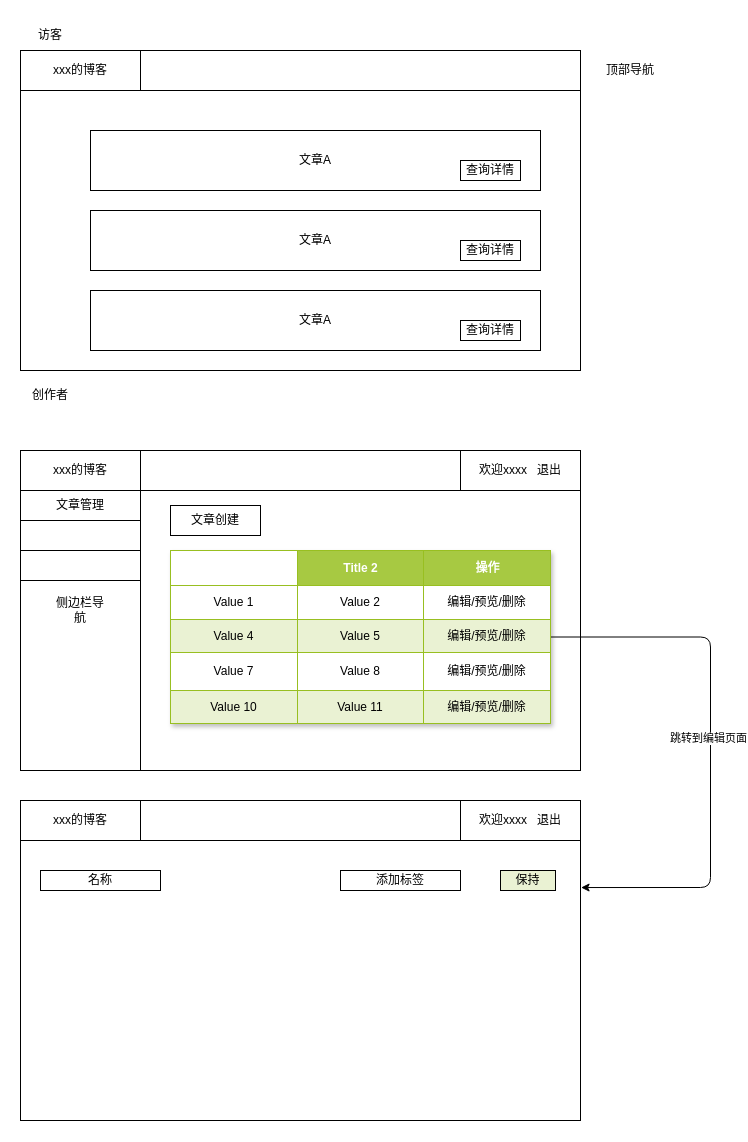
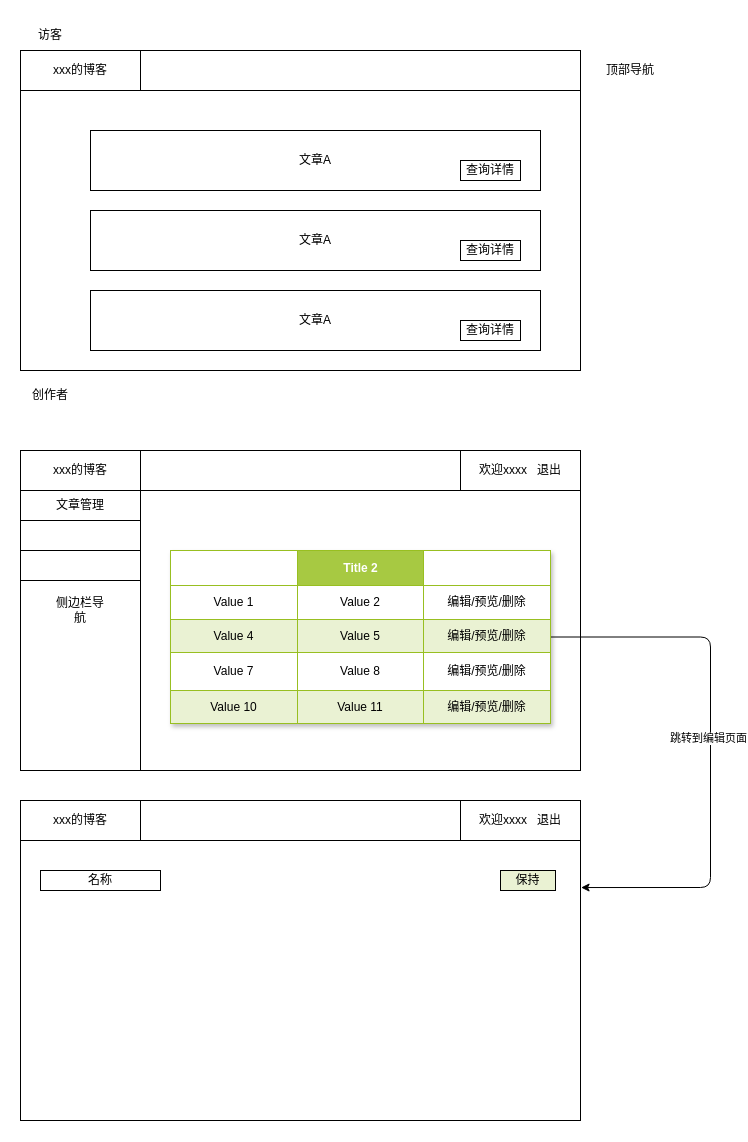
  <mxCell id="0" />
  <mxCell id="1" parent="0" />
  <mxCell id="2" value="" style="rounded=0;whiteSpace=wrap;html=1;" vertex="1" parent="1"><mxGeometry x="20" y="50" width="560" height="320" as="geometry" /></mxCell>
  <mxCell id="3" value="访客" style="text;html=1;strokeColor=none;fillColor=none;align=center;verticalAlign=middle;whiteSpace=wrap;rounded=0;" vertex="1" parent="1"><mxGeometry x="20" y="20" width="60" height="30" as="geometry" /></mxCell>
  <mxCell id="4" value="&#10;&lt;span style=&quot;color: rgb(0, 0, 0); font-family: Helvetica; font-size: 12px; font-style: normal; font-variant-ligatures: normal; font-variant-caps: normal; font-weight: 400; letter-spacing: normal; orphans: 2; text-align: center; text-indent: 0px; text-transform: none; widows: 2; word-spacing: 0px; -webkit-text-stroke-width: 0px; background-color: rgb(251, 251, 251); text-decoration-thickness: initial; text-decoration-style: initial; text-decoration-color: initial; float: none; display: inline !important;&quot;&gt;编辑/预览/删除&lt;/span&gt;&#10;&#10;" style="rounded=0;whiteSpace=wrap;html=1;" vertex="1" parent="1"><mxGeometry x="20" y="450" width="560" height="320" as="geometry" /></mxCell>
  <mxCell id="5" value="创作者" style="text;html=1;strokeColor=none;fillColor=none;align=center;verticalAlign=middle;whiteSpace=wrap;rounded=0;" vertex="1" parent="1"><mxGeometry x="20" y="380" width="60" height="30" as="geometry" /></mxCell>
  <mxCell id="6" value="" style="rounded=0;whiteSpace=wrap;html=1;" vertex="1" parent="1"><mxGeometry x="20" y="50" width="560" height="40" as="geometry" /></mxCell>
  <mxCell id="7" value="xxx的博客" style="rounded=0;whiteSpace=wrap;html=1;" vertex="1" parent="1"><mxGeometry x="20" y="50" width="120" height="40" as="geometry" /></mxCell>
  <mxCell id="8" value="顶部导航" style="text;html=1;strokeColor=none;fillColor=none;align=center;verticalAlign=middle;whiteSpace=wrap;rounded=0;" vertex="1" parent="1"><mxGeometry x="600" y="55" width="60" height="30" as="geometry" /></mxCell>
  <mxCell id="9" value="文章A" style="rounded=0;whiteSpace=wrap;html=1;" vertex="1" parent="1"><mxGeometry x="90" y="130" width="450" height="60" as="geometry" /></mxCell>
  <mxCell id="10" value="文章A" style="rounded=0;whiteSpace=wrap;html=1;" vertex="1" parent="1"><mxGeometry x="90" y="210" width="450" height="60" as="geometry" /></mxCell>
  <mxCell id="11" value="文章A" style="rounded=0;whiteSpace=wrap;html=1;" vertex="1" parent="1"><mxGeometry x="90" y="290" width="450" height="60" as="geometry" /></mxCell>
  <mxCell id="12" value="查询详情" style="rounded=0;whiteSpace=wrap;html=1;" vertex="1" parent="1"><mxGeometry x="460" y="160" width="60" height="20" as="geometry" /></mxCell>
  <mxCell id="13" value="查询详情" style="rounded=0;whiteSpace=wrap;html=1;" vertex="1" parent="1"><mxGeometry x="460" y="240" width="60" height="20" as="geometry" /></mxCell>
  <mxCell id="14" value="查询详情" style="rounded=0;whiteSpace=wrap;html=1;" vertex="1" parent="1"><mxGeometry x="460" y="320" width="60" height="20" as="geometry" /></mxCell>
  <mxCell id="15" value="" style="rounded=0;whiteSpace=wrap;html=1;" vertex="1" parent="1"><mxGeometry x="20" y="450" width="560" height="40" as="geometry" /></mxCell>
  <mxCell id="16" value="xxx的博客" style="rounded=0;whiteSpace=wrap;html=1;" vertex="1" parent="1"><mxGeometry x="20" y="450" width="120" height="40" as="geometry" /></mxCell>
  <mxCell id="17" value="欢迎xxxx&amp;nbsp; &amp;nbsp;退出" style="rounded=0;whiteSpace=wrap;html=1;" vertex="1" parent="1"><mxGeometry x="460" y="450" width="120" height="40" as="geometry" /></mxCell>
  <mxCell id="18" value="" style="rounded=0;whiteSpace=wrap;html=1;" vertex="1" parent="1"><mxGeometry x="20" y="490" width="120" height="280" as="geometry" /></mxCell>
  <mxCell id="19" value="侧边栏导航" style="text;html=1;strokeColor=none;fillColor=none;align=center;verticalAlign=middle;whiteSpace=wrap;rounded=0;" vertex="1" parent="1"><mxGeometry x="50" y="595" width="60" height="30" as="geometry" /></mxCell>
  <mxCell id="20" value="文章管理" style="rounded=0;whiteSpace=wrap;html=1;" vertex="1" parent="1"><mxGeometry x="20" y="490" width="120" height="30" as="geometry" /></mxCell>
  <mxCell id="21" value="" style="rounded=0;whiteSpace=wrap;html=1;" vertex="1" parent="1"><mxGeometry x="20" y="520" width="120" height="30" as="geometry" /></mxCell>
  <mxCell id="22" value="" style="rounded=0;whiteSpace=wrap;html=1;" vertex="1" parent="1"><mxGeometry x="20" y="550" width="120" height="30" as="geometry" /></mxCell>
- <mxCell id="23" value="文章创建" style="rounded=0;whiteSpace=wrap;html=1;" vertex="1" parent="1"><mxGeometry x="170" y="505" width="90" height="30" as="geometry" /></mxCell>
  <mxCell id="24" style="edgeStyle=orthogonalEdgeStyle;html=1;exitX=1;exitY=0.5;exitDx=0;exitDy=0;entryX=1.001;entryY=0.272;entryDx=0;entryDy=0;entryPerimeter=0;" edge="1" parent="1" source="26" target="47"><mxGeometry relative="1" as="geometry"><Array as="points"><mxPoint x="710" y="637" /><mxPoint x="710" y="887" /></Array></mxGeometry></mxCell>
  <mxCell id="25" value="跳转到编辑页面" style="edgeLabel;html=1;align=center;verticalAlign=middle;resizable=0;points=[];" vertex="1" connectable="0" parent="24"><mxGeometry x="-0.033" y="-3" relative="1" as="geometry"><mxPoint as="offset" /></mxGeometry></mxCell>
  <mxCell id="26" value="Assets" style="childLayout=tableLayout;recursiveResize=0;strokeColor=#98bf21;fillColor=#A7C942;shadow=1;" vertex="1" parent="1"><mxGeometry x="170" y="550" width="380" height="173" as="geometry" /></mxCell>
  <mxCell id="27" style="shape=tableRow;horizontal=0;startSize=0;swimlaneHead=0;swimlaneBody=0;top=0;left=0;bottom=0;right=0;dropTarget=0;collapsible=0;recursiveResize=0;expand=0;fontStyle=0;strokeColor=inherit;fillColor=#ffffff;" vertex="1" parent="26"><mxGeometry width="380" height="35" as="geometry" /></mxCell>
  <mxCell id="28" value="Title 1" style="connectable=0;recursiveResize=0;strokeColor=inherit;fillColor=#ffffff;align=center;fontStyle=1;fontColor=#FFFFFF;html=1;" vertex="1" parent="27"><mxGeometry width="127" height="35" as="geometry"><mxRectangle width="127" height="35" as="alternateBounds" /></mxGeometry></mxCell>
  <mxCell id="29" value="Title 2" style="connectable=0;recursiveResize=0;strokeColor=inherit;fillColor=#A7C942;align=center;fontStyle=1;fontColor=#FFFFFF;html=1;" vertex="1" parent="27"><mxGeometry x="127" width="126" height="35" as="geometry"><mxRectangle width="126" height="35" as="alternateBounds" /></mxGeometry></mxCell>
- <mxCell id="30" value="操作" style="connectable=0;recursiveResize=0;strokeColor=inherit;fillColor=#A7C942;align=center;fontStyle=1;fontColor=#FFFFFF;html=1;" vertex="1" parent="27"><mxGeometry x="253" width="127" height="35" as="geometry"><mxRectangle width="127" height="35" as="alternateBounds" /></mxGeometry></mxCell>
+ <mxCell id="30" value="操作" style="connectable=0;recursiveResize=0;strokeColor=inherit;fillColor=#ffffff;align=center;fontStyle=1;fontColor=#FFFFFF;html=1;" vertex="1" parent="27"><mxGeometry x="253" width="127" height="35" as="geometry"><mxRectangle width="127" height="35" as="alternateBounds" /></mxGeometry></mxCell>
  <mxCell id="31" value="" style="shape=tableRow;horizontal=0;startSize=0;swimlaneHead=0;swimlaneBody=0;top=0;left=0;bottom=0;right=0;dropTarget=0;collapsible=0;recursiveResize=0;expand=0;fontStyle=0;strokeColor=inherit;fillColor=#ffffff;" vertex="1" parent="26"><mxGeometry y="35" width="380" height="34" as="geometry" /></mxCell>
  <mxCell id="32" value="Value 1" style="connectable=0;recursiveResize=0;strokeColor=inherit;fillColor=inherit;align=center;whiteSpace=wrap;html=1;" vertex="1" parent="31"><mxGeometry width="127" height="34" as="geometry"><mxRectangle width="127" height="34" as="alternateBounds" /></mxGeometry></mxCell>
  <mxCell id="33" value="Value 2" style="connectable=0;recursiveResize=0;strokeColor=inherit;fillColor=inherit;align=center;whiteSpace=wrap;html=1;" vertex="1" parent="31"><mxGeometry x="127" width="126" height="34" as="geometry"><mxRectangle width="126" height="34" as="alternateBounds" /></mxGeometry></mxCell>
  <mxCell id="34" value="编辑/预览/删除" style="connectable=0;recursiveResize=0;strokeColor=inherit;fillColor=inherit;align=center;whiteSpace=wrap;html=1;" vertex="1" parent="31"><mxGeometry x="253" width="127" height="34" as="geometry"><mxRectangle width="127" height="34" as="alternateBounds" /></mxGeometry></mxCell>
  <mxCell id="35" value="" style="shape=tableRow;horizontal=0;startSize=0;swimlaneHead=0;swimlaneBody=0;top=0;left=0;bottom=0;right=0;dropTarget=0;collapsible=0;recursiveResize=0;expand=0;fontStyle=1;strokeColor=inherit;fillColor=#EAF2D3;" vertex="1" parent="26"><mxGeometry y="69" width="380" height="33" as="geometry" /></mxCell>
  <mxCell id="36" value="Value 4" style="connectable=0;recursiveResize=0;strokeColor=inherit;fillColor=inherit;whiteSpace=wrap;html=1;" vertex="1" parent="35"><mxGeometry width="127" height="33" as="geometry"><mxRectangle width="127" height="33" as="alternateBounds" /></mxGeometry></mxCell>
  <mxCell id="37" value="Value 5" style="connectable=0;recursiveResize=0;strokeColor=inherit;fillColor=inherit;whiteSpace=wrap;html=1;" vertex="1" parent="35"><mxGeometry x="127" width="126" height="33" as="geometry"><mxRectangle width="126" height="33" as="alternateBounds" /></mxGeometry></mxCell>
  <mxCell id="38" value="编辑/预览/删除" style="connectable=0;recursiveResize=0;strokeColor=inherit;fillColor=inherit;whiteSpace=wrap;html=1;" vertex="1" parent="35"><mxGeometry x="253" width="127" height="33" as="geometry"><mxRectangle width="127" height="33" as="alternateBounds" /></mxGeometry></mxCell>
  <mxCell id="39" value="" style="shape=tableRow;horizontal=0;startSize=0;swimlaneHead=0;swimlaneBody=0;top=0;left=0;bottom=0;right=0;dropTarget=0;collapsible=0;recursiveResize=0;expand=0;fontStyle=0;strokeColor=inherit;fillColor=#ffffff;" vertex="1" parent="26"><mxGeometry y="102" width="380" height="38" as="geometry" /></mxCell>
  <mxCell id="40" value="Value 7" style="connectable=0;recursiveResize=0;strokeColor=inherit;fillColor=inherit;fontStyle=0;align=center;whiteSpace=wrap;html=1;" vertex="1" parent="39"><mxGeometry width="127" height="38" as="geometry"><mxRectangle width="127" height="38" as="alternateBounds" /></mxGeometry></mxCell>
  <mxCell id="41" value="Value 8" style="connectable=0;recursiveResize=0;strokeColor=inherit;fillColor=inherit;fontStyle=0;align=center;whiteSpace=wrap;html=1;" vertex="1" parent="39"><mxGeometry x="127" width="126" height="38" as="geometry"><mxRectangle width="126" height="38" as="alternateBounds" /></mxGeometry></mxCell>
  <mxCell id="42" value="编辑/预览/删除" style="connectable=0;recursiveResize=0;strokeColor=inherit;fillColor=inherit;fontStyle=0;align=center;whiteSpace=wrap;html=1;" vertex="1" parent="39"><mxGeometry x="253" width="127" height="38" as="geometry"><mxRectangle width="127" height="38" as="alternateBounds" /></mxGeometry></mxCell>
  <mxCell id="43" value="" style="shape=tableRow;horizontal=0;startSize=0;swimlaneHead=0;swimlaneBody=0;top=0;left=0;bottom=0;right=0;dropTarget=0;collapsible=0;recursiveResize=0;expand=0;fontStyle=1;strokeColor=inherit;fillColor=#EAF2D3;" vertex="1" parent="26"><mxGeometry y="140" width="380" height="33" as="geometry" /></mxCell>
  <mxCell id="44" value="Value 10" style="connectable=0;recursiveResize=0;strokeColor=inherit;fillColor=inherit;whiteSpace=wrap;html=1;" vertex="1" parent="43"><mxGeometry width="127" height="33" as="geometry"><mxRectangle width="127" height="33" as="alternateBounds" /></mxGeometry></mxCell>
  <mxCell id="45" value="Value 11" style="connectable=0;recursiveResize=0;strokeColor=inherit;fillColor=inherit;whiteSpace=wrap;html=1;" vertex="1" parent="43"><mxGeometry x="127" width="126" height="33" as="geometry"><mxRectangle width="126" height="33" as="alternateBounds" /></mxGeometry></mxCell>
  <mxCell id="46" value="编辑/预览/删除" style="connectable=0;recursiveResize=0;strokeColor=inherit;fillColor=inherit;whiteSpace=wrap;html=1;" vertex="1" parent="43"><mxGeometry x="253" width="127" height="33" as="geometry"><mxRectangle width="127" height="33" as="alternateBounds" /></mxGeometry></mxCell>
  <mxCell id="47" value="" style="rounded=0;whiteSpace=wrap;html=1;" vertex="1" parent="1"><mxGeometry x="20" y="800" width="560" height="320" as="geometry" /></mxCell>
  <mxCell id="48" value="" style="rounded=0;whiteSpace=wrap;html=1;" vertex="1" parent="1"><mxGeometry x="20" y="800" width="560" height="40" as="geometry" /></mxCell>
  <mxCell id="49" value="名称" style="rounded=0;whiteSpace=wrap;html=1;" vertex="1" parent="1"><mxGeometry x="40" y="870" width="120" height="20" as="geometry" /></mxCell>
- <mxCell id="50" value="添加标签" style="rounded=0;whiteSpace=wrap;html=1;" vertex="1" parent="1"><mxGeometry x="340" y="870" width="120" height="20" as="geometry" /></mxCell>
  <mxCell id="51" value="保持" style="rounded=0;whiteSpace=wrap;html=1;fillColor=#eaf2d3;" vertex="1" parent="1"><mxGeometry x="500" y="870" width="55" height="20" as="geometry" /></mxCell>
  <mxCell id="52" value="xxx的博客" style="rounded=0;whiteSpace=wrap;html=1;" vertex="1" parent="1"><mxGeometry x="20" y="800" width="120" height="40" as="geometry" /></mxCell>
  <mxCell id="53" value="欢迎xxxx&amp;nbsp; &amp;nbsp;退出" style="rounded=0;whiteSpace=wrap;html=1;" vertex="1" parent="1"><mxGeometry x="460" y="800" width="120" height="40" as="geometry" /></mxCell>
